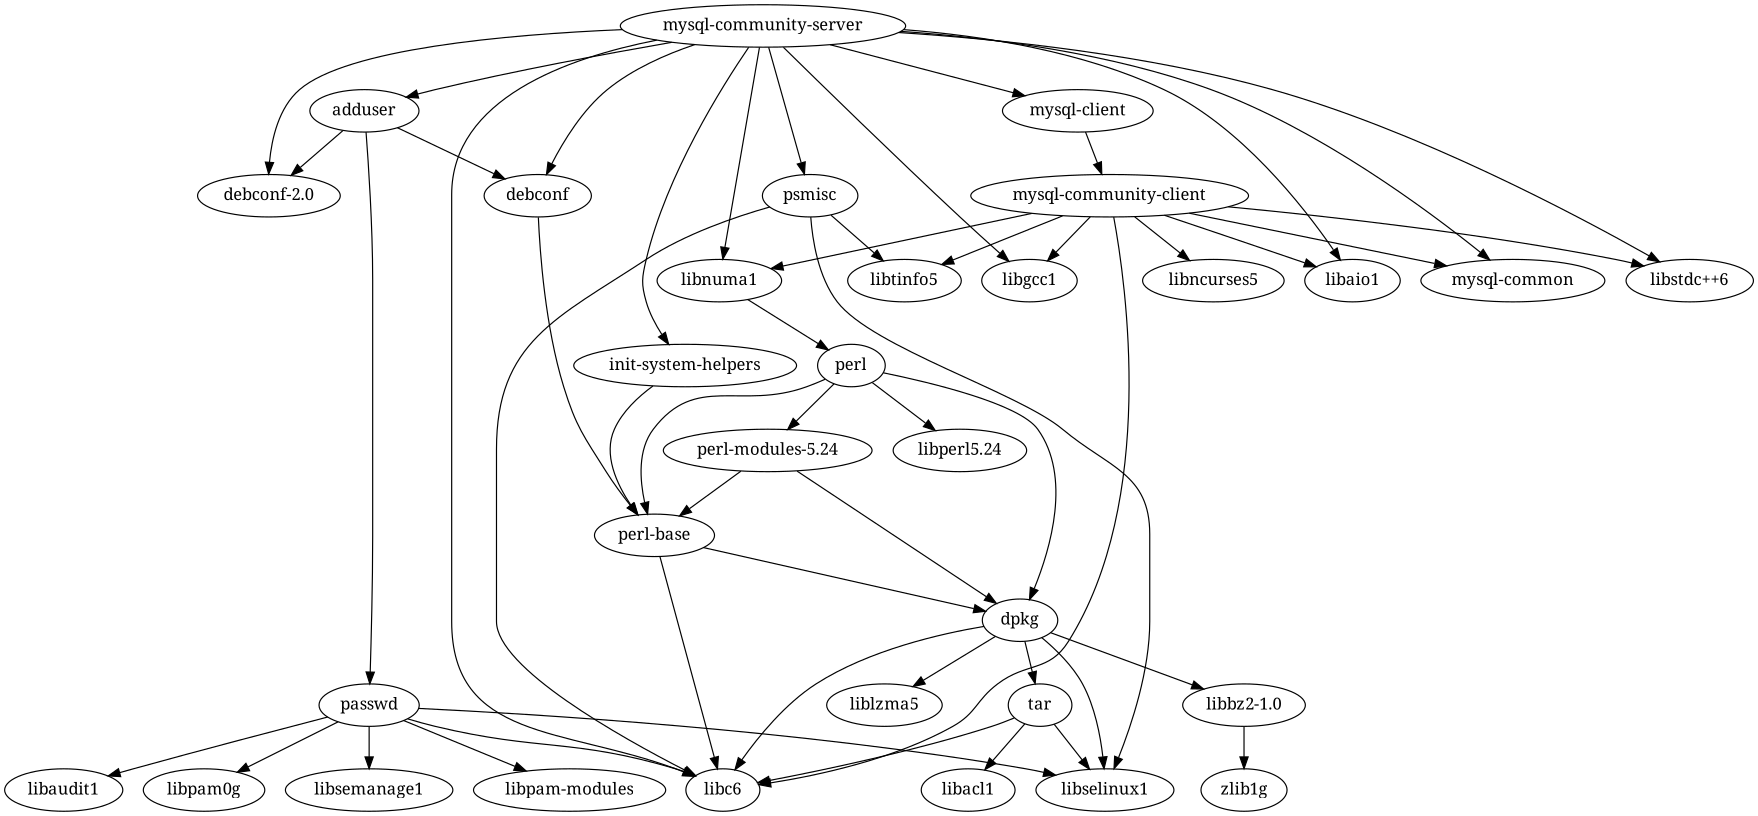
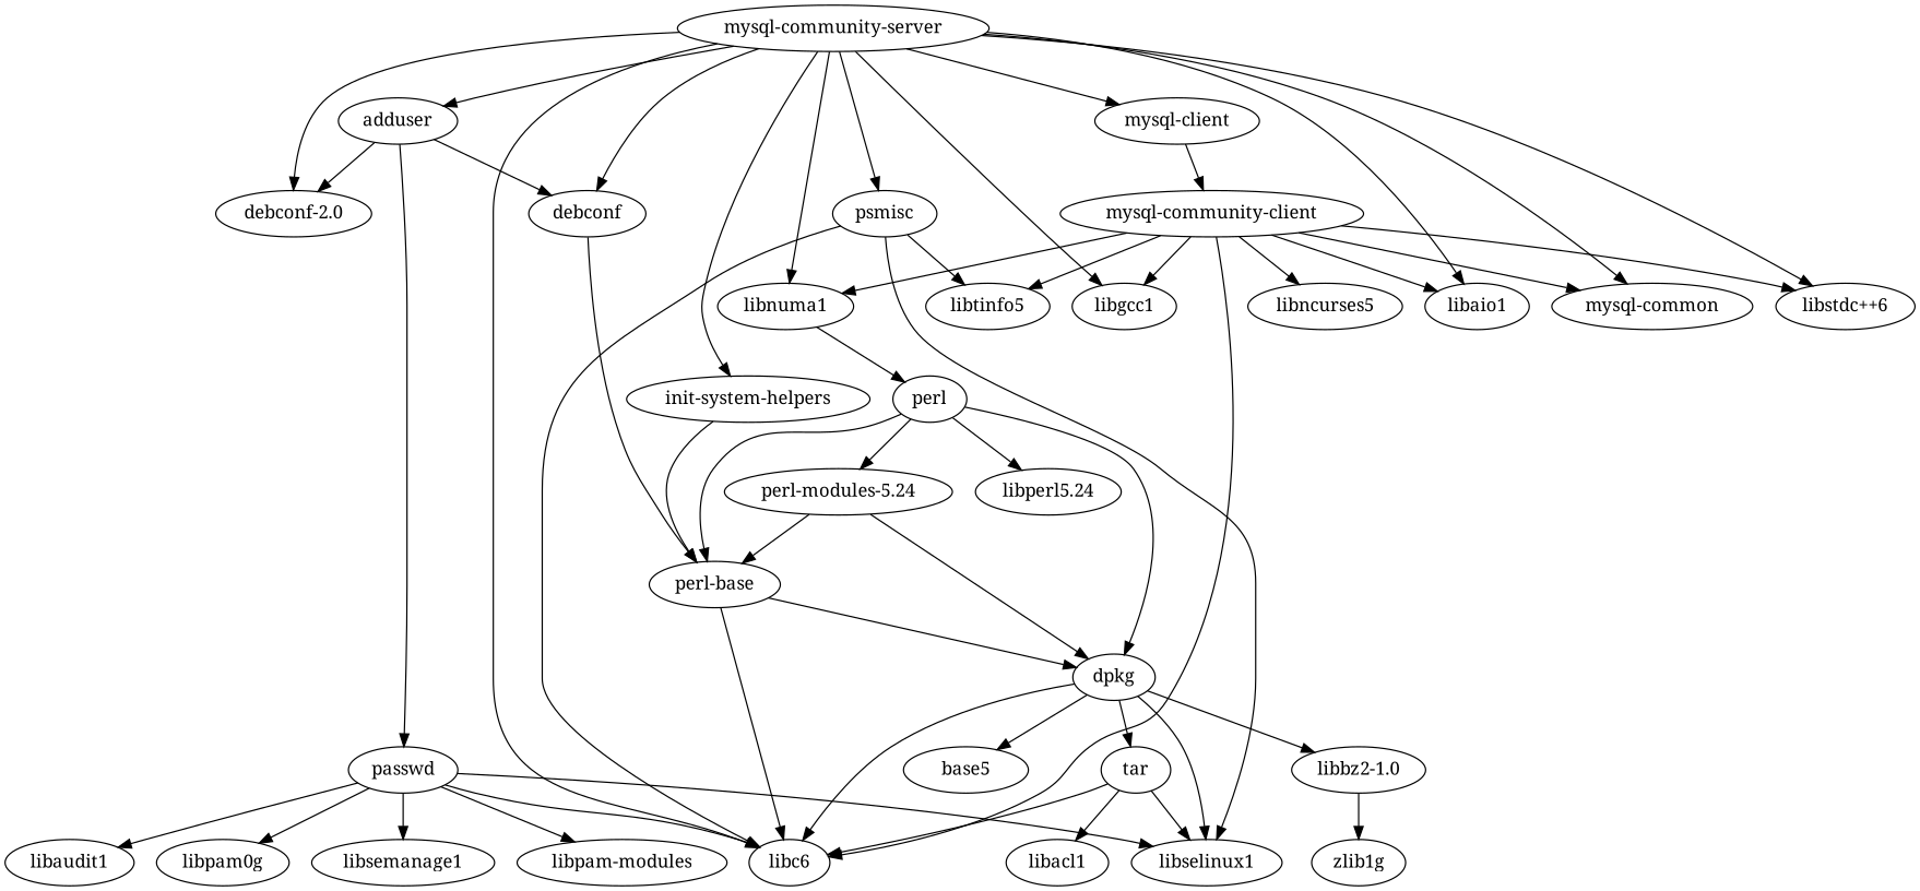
  digraph {
    fontname="Noto Serif"
    node [fontname="Noto Serif"]
    edge [fontname="Noto Serif"]
    "mysql-community-server"
    psmisc
    libgcc1
    "mysql-client"
    libaio1
    "mysql-common"
    adduser
    debconf
    libc6
    "init-system-helpers"
    libnuma1
    "debconf-2.0"
    "libstdc++6"
    libselinux1
    libtinfo5
    "mysql-community-client"
    passwd
    "perl-base"
    perl
    dpkg
    "perl-modules-5.24"
    "libperl5.24"
    libncurses5
    "libpam-modules"
    libaudit1
    libpam0g
    libsemanage1
    tar
    "libbz2-1.0"
-   liblzma5
+   liblzma5 [label=base5]
    libacl1
    zlib1g
    "mysql-community-server" -> psmisc
    "mysql-community-server" -> libgcc1
    "mysql-community-server" -> "mysql-client"
    "mysql-community-server" -> libaio1
    "mysql-community-server" -> "mysql-common"
    "mysql-community-server" -> adduser
    "mysql-community-server" -> debconf
    "mysql-community-server" -> libc6
    "mysql-community-server" -> "init-system-helpers"
    "mysql-community-server" -> libnuma1
    "mysql-community-server" -> "debconf-2.0"
    "mysql-community-server" -> "libstdc++6"
    psmisc -> libc6
    psmisc -> libselinux1
    psmisc -> libtinfo5
    "mysql-client" -> "mysql-community-client"
    adduser -> debconf
    adduser -> "debconf-2.0"
    adduser -> passwd
    debconf -> "perl-base"
    "init-system-helpers" -> "perl-base"
    libnuma1 -> perl
    "mysql-community-client" -> libgcc1
    "mysql-community-client" -> libaio1
    "mysql-community-client" -> "mysql-common"
    "mysql-community-client" -> libc6
    "mysql-community-client" -> libnuma1
    "mysql-community-client" -> "libstdc++6"
    "mysql-community-client" -> libtinfo5
    "mysql-community-client" -> libncurses5
    passwd -> libc6
    passwd -> libselinux1
    passwd -> "libpam-modules"
    passwd -> libaudit1
    passwd -> libpam0g
    passwd -> libsemanage1
    "perl-base" -> libc6
    "perl-base" -> dpkg
    perl -> "perl-base"
    perl -> dpkg
    perl -> "perl-modules-5.24"
    perl -> "libperl5.24"
    dpkg -> libc6
    dpkg -> libselinux1
    dpkg -> tar
    dpkg -> "libbz2-1.0"
    dpkg -> liblzma5
    "perl-modules-5.24" -> "perl-base"
    "perl-modules-5.24" -> dpkg
    tar -> libc6
    tar -> libselinux1
    tar -> libacl1
    "libbz2-1.0" -> zlib1g
  }
